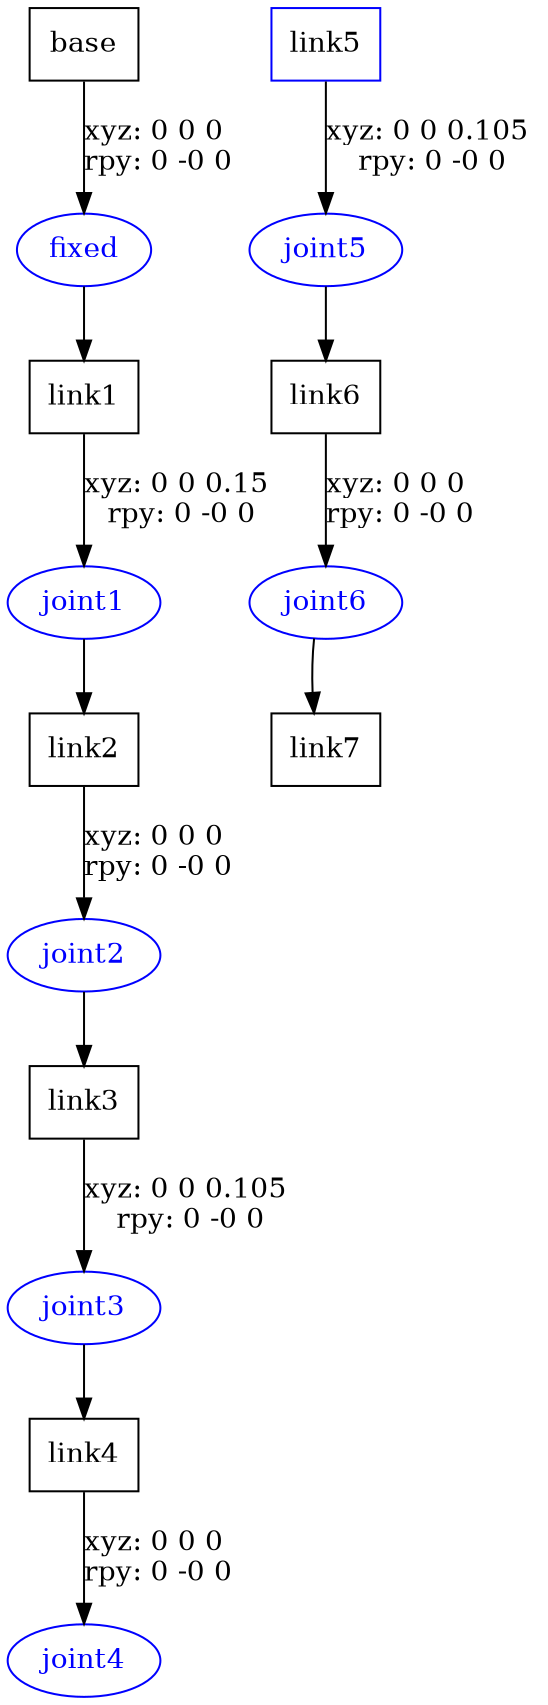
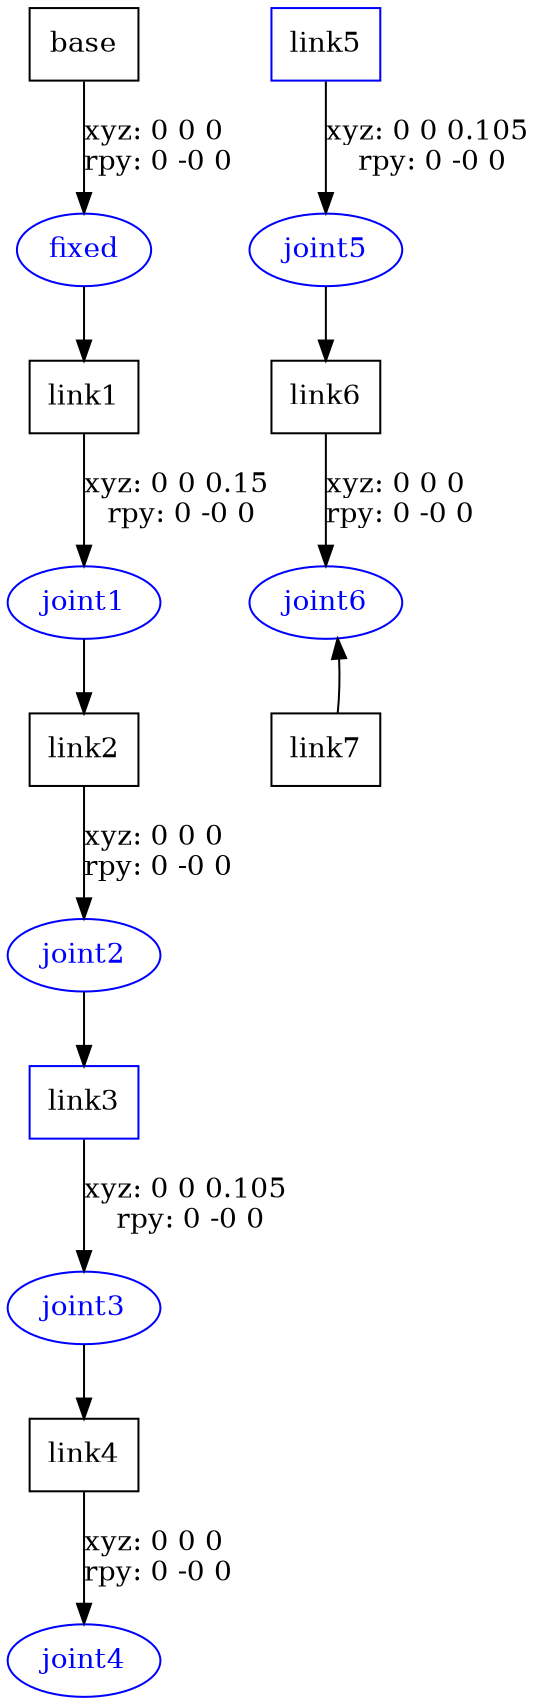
  digraph {
    node [shape=box color=blue]
    n1 [label=base color=""]
    fixed [fontcolor=blue shape=ellipse]
    n3 [label=link1 color=""]
    joint1 [fontcolor=blue shape=ellipse]
    n5 [label=link2 color=""]
    joint2 [fontcolor=blue shape=ellipse]
-   n7 [label=link3 color=""]
+   n7 [label=link3]
    joint3 [fontcolor=blue shape=ellipse]
    n9 [label=link4 color=""]
    joint4 [fontcolor=blue shape=ellipse]
    n11 [label=link5]
    joint5 [fontcolor=blue shape=ellipse]
    n13 [label=link6 color=""]
    joint6 [fontcolor=blue shape=ellipse]
    n15 [label=link7 color=""]
    n1 -> fixed [label="xyz: 0 0 0 \nrpy: 0 -0 0"]
    fixed -> n3
    n3 -> joint1 [label="xyz: 0 0 0.15 \nrpy: 0 -0 0"]
    joint1 -> n5
    n5 -> joint2 [label="xyz: 0 0 0 \nrpy: 0 -0 0"]
    joint2 -> n7
    n7 -> joint3 [label="xyz: 0 0 0.105 \nrpy: 0 -0 0"]
    joint3 -> n9
    n9 -> joint4 [label="xyz: 0 0 0 \nrpy: 0 -0 0"]
    n11 -> joint5 [label="xyz: 0 0 0.105 \nrpy: 0 -0 0"]
    joint5 -> n13
    n13 -> joint6 [label="xyz: 0 0 0 \nrpy: 0 -0 0"]
-   joint6 -> n15
+   n15 -> joint6
  }
